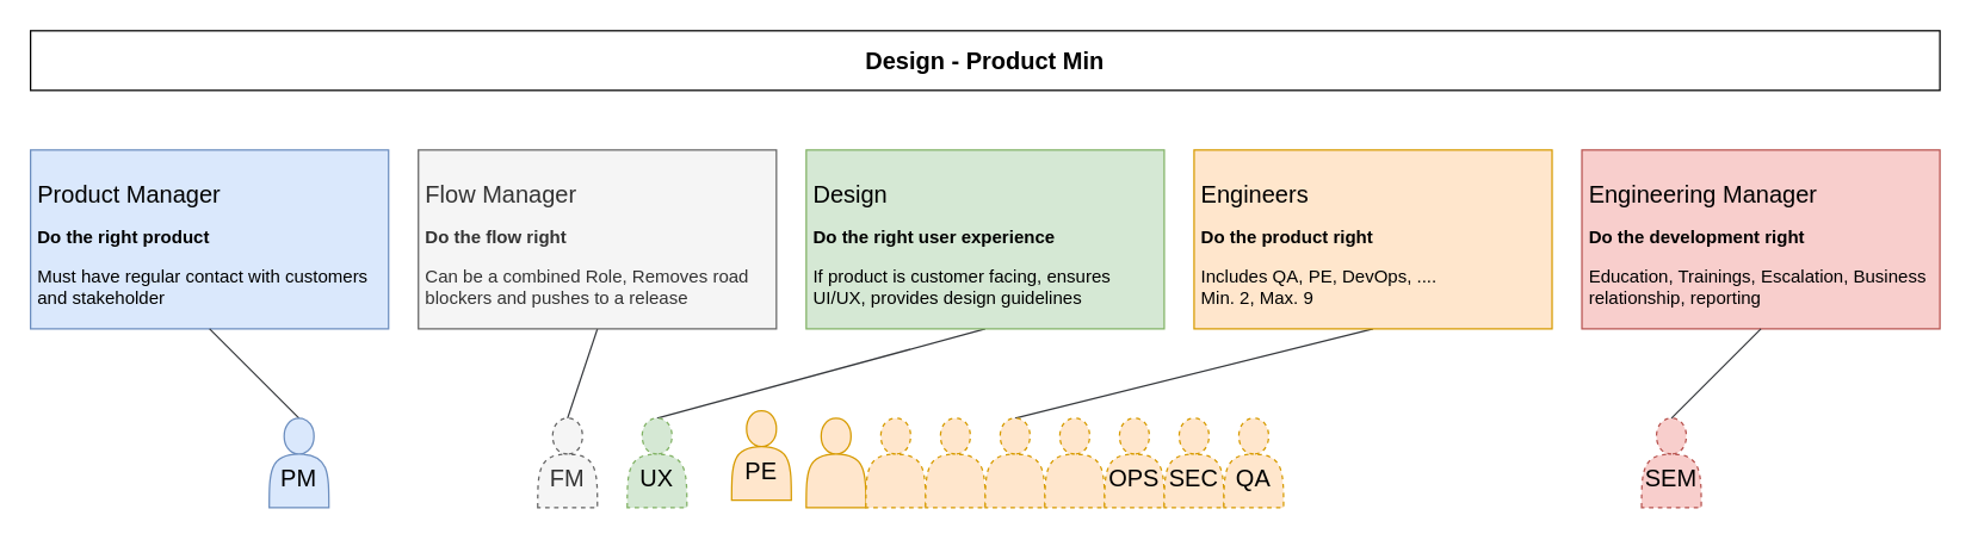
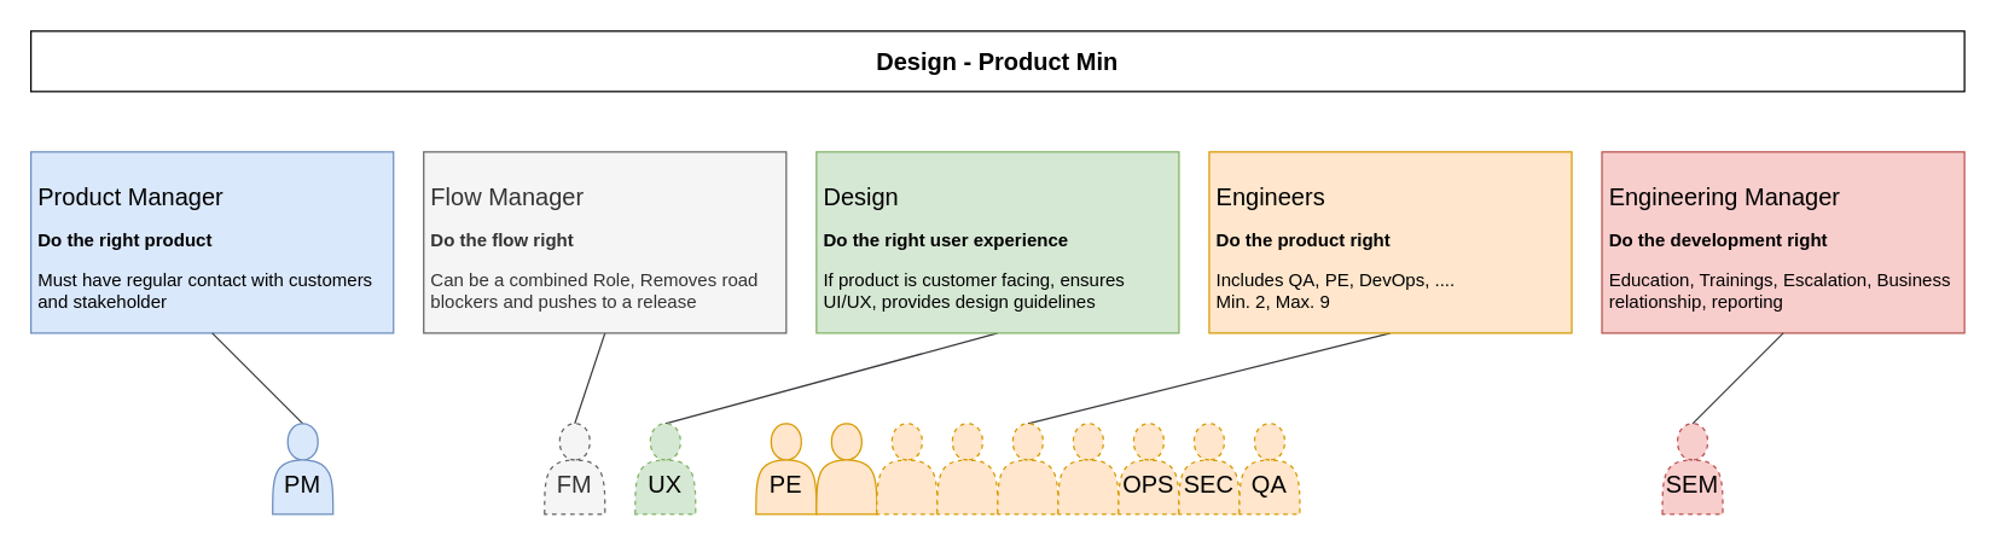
  <mxCell id="0" />
  <mxCell id="1" parent="0" />
  <mxCell id="2" value="&lt;h1 style=&quot;font-size: 16px;&quot;&gt;&lt;font style=&quot;font-size: 16px; font-weight: normal;&quot;&gt;Product Manager&lt;/font&gt;&lt;/h1&gt;&lt;p style=&quot;&quot;&gt;&lt;span style=&quot;&quot;&gt;&lt;font style=&quot;font-size: 12px;&quot;&gt;&lt;b&gt;Do the right product&lt;/b&gt;&lt;/font&gt;&lt;/span&gt;&lt;/p&gt;&lt;p style=&quot;&quot;&gt;&lt;span style=&quot;&quot;&gt;&lt;font style=&quot;font-size: 12px;&quot;&gt;Must have regular contact with customers and stakeholder&lt;/font&gt;&lt;/span&gt;&lt;/p&gt;" style="text;html=1;strokeColor=#6c8ebf;fillColor=#dae8fc;spacing=5;spacingTop=0;whiteSpace=wrap;overflow=hidden;rounded=0;strokeWidth=1;sketch=0;fontSize=12;verticalAlign=top;fontStyle=0" parent="1" vertex="1"><mxGeometry y="100" width="240" height="120" as="geometry" x="20" /></mxCell>
  <mxCell id="3" value="" style="endArrow=none;html=1;rounded=0;sketch=0;strokeColor=#36393D;strokeWidth=1;entryX=0.5;entryY=1;entryDx=0;entryDy=0;exitX=0.5;exitY=0;exitDx=0;exitDy=0;" parent="1" source="11" target="2" edge="1"><mxGeometry width="50" height="50" relative="1" as="geometry"><mxPoint x="200" y="300" as="sourcePoint" /><mxPoint x="240" y="240" as="targetPoint" /></mxGeometry></mxCell>
  <mxCell id="4" value="" style="endArrow=none;html=1;rounded=0;sketch=0;strokeColor=#36393D;strokeWidth=1;exitX=0.5;exitY=0;exitDx=0;exitDy=0;entryX=0.5;entryY=1;entryDx=0;entryDy=0;" parent="1" source="12" target="7" edge="1"><mxGeometry width="50" height="50" relative="1" as="geometry"><mxPoint x="260" y="300" as="sourcePoint" /><mxPoint x="400" y="230" as="targetPoint" /></mxGeometry></mxCell>
  <mxCell id="5" value="" style="endArrow=none;html=1;rounded=0;sketch=0;strokeColor=#36393D;strokeWidth=1;exitX=0.5;exitY=0;exitDx=0;exitDy=0;entryX=0.5;entryY=1;entryDx=0;entryDy=0;" parent="1" source="13" target="8" edge="1"><mxGeometry width="50" height="50" relative="1" as="geometry"><mxPoint x="320" y="300" as="sourcePoint" /><mxPoint x="660" y="250" as="targetPoint" /></mxGeometry></mxCell>
  <mxCell id="6" value="" style="endArrow=none;html=1;rounded=0;sketch=0;strokeColor=#36393D;strokeWidth=1;exitX=0.5;exitY=0;exitDx=0;exitDy=0;entryX=0.5;entryY=1;entryDx=0;entryDy=0;" parent="1" source="18" target="9" edge="1"><mxGeometry width="50" height="50" relative="1" as="geometry"><mxPoint x="650" y="300" as="sourcePoint" /><mxPoint x="920" y="260" as="targetPoint" /></mxGeometry></mxCell>
  <mxCell id="7" value="&lt;h1 style=&quot;font-size: 16px;&quot;&gt;&lt;span style=&quot;font-weight: 400;&quot;&gt;Flow Manager&lt;/span&gt;&lt;/h1&gt;&lt;p style=&quot;&quot;&gt;&lt;span style=&quot;&quot;&gt;&lt;font style=&quot;font-size: 12px;&quot;&gt;&lt;b&gt;Do the flow right&lt;/b&gt;&lt;/font&gt;&lt;/span&gt;&lt;/p&gt;&lt;p style=&quot;&quot;&gt;Can be a combined Role, Removes road blockers and pushes to a release&lt;/p&gt;" style="text;html=1;strokeColor=#666666;fillColor=#f5f5f5;spacing=5;spacingTop=0;whiteSpace=wrap;overflow=hidden;rounded=0;strokeWidth=1;sketch=0;fontSize=12;verticalAlign=top;fontStyle=0;fontColor=#333333;" parent="1" vertex="1"><mxGeometry x="280" y="100" width="240" height="120" as="geometry" /></mxCell>
  <mxCell id="8" value="&lt;h1 style=&quot;font-size: 16px;&quot;&gt;&lt;span style=&quot;font-weight: normal;&quot;&gt;Design&lt;/span&gt;&lt;/h1&gt;&lt;p style=&quot;&quot;&gt;&lt;span style=&quot;&quot;&gt;&lt;font style=&quot;font-size: 12px;&quot;&gt;&lt;b&gt;Do the right user experience&lt;br&gt;&lt;/b&gt;&lt;/font&gt;&lt;/span&gt;&lt;/p&gt;&lt;p style=&quot;&quot;&gt;If product is customer facing, ensures UI/UX, provides design guidelines&lt;/p&gt;" style="text;html=1;strokeColor=#82b366;fillColor=#d5e8d4;spacing=5;spacingTop=0;whiteSpace=wrap;overflow=hidden;rounded=0;strokeWidth=1;sketch=0;fontSize=12;verticalAlign=top;fontStyle=0" parent="1" vertex="1"><mxGeometry x="540" y="100" width="240" height="120" as="geometry" /></mxCell>
  <mxCell id="9" value="&lt;h1 style=&quot;font-size: 16px;&quot;&gt;&lt;span style=&quot;font-weight: normal;&quot;&gt;Engineers&lt;/span&gt;&lt;/h1&gt;&lt;p style=&quot;&quot;&gt;&lt;span style=&quot;&quot;&gt;&lt;font style=&quot;font-size: 12px;&quot;&gt;&lt;b&gt;Do the product right&lt;/b&gt;&lt;/font&gt;&lt;/span&gt;&lt;/p&gt;&lt;p style=&quot;&quot;&gt;&lt;span style=&quot;&quot;&gt;&lt;font style=&quot;font-size: 12px;&quot;&gt;Includes QA, PE, DevOps, ....&lt;br&gt;Min. 2, Max. 9&lt;br&gt;&lt;/font&gt;&lt;/span&gt;&lt;/p&gt;" style="text;html=1;strokeColor=#d79b00;fillColor=#ffe6cc;spacing=5;spacingTop=0;whiteSpace=wrap;overflow=hidden;rounded=0;strokeWidth=1;sketch=0;fontSize=12;verticalAlign=top;fontStyle=0" parent="1" vertex="1"><mxGeometry x="800" y="100" width="240" height="120" as="geometry" /></mxCell>
  <mxCell id="10" value="Design - Product Min" style="rounded=0;whiteSpace=wrap;html=1;strokeWidth=1;fontSize=16;fontStyle=1" parent="1" vertex="1"><mxGeometry width="1280" height="40" as="geometry" x="20" y="20" /></mxCell>
  <mxCell id="11" value="&lt;br&gt;PM" style="shape=actor;whiteSpace=wrap;html=1;strokeColor=#6c8ebf;strokeWidth=1;fontSize=16;fillColor=#dae8fc;" parent="1" vertex="1"><mxGeometry x="180" y="280" width="40" height="60" as="geometry" /></mxCell>
  <mxCell id="12" value="&lt;br&gt;FM" style="shape=actor;whiteSpace=wrap;html=1;strokeColor=#666666;strokeWidth=1;fontSize=16;fillColor=#f5f5f5;dashed=1;fontColor=#333333;" parent="1" vertex="1"><mxGeometry x="360" y="280" width="40" height="60" as="geometry" /></mxCell>
  <mxCell id="13" value="&lt;br&gt;UX" style="shape=actor;whiteSpace=wrap;html=1;strokeColor=#82b366;strokeWidth=1;fontSize=16;fillColor=#d5e8d4;dashed=1;" parent="1" vertex="1"><mxGeometry x="420" y="280" width="40" height="60" as="geometry" /></mxCell>
- <mxCell id="14" value="&lt;br&gt;PE" style="shape=actor;whiteSpace=wrap;html=1;strokeColor=#d79b00;strokeWidth=1;fontSize=16;fillColor=#ffe6cc;" parent="1" vertex="1"><mxGeometry x="490" y="275" width="40" height="60" as="geometry" /></mxCell>
+ <mxCell id="14" value="&lt;br&gt;PE" style="shape=actor;whiteSpace=wrap;html=1;strokeColor=#d79b00;strokeWidth=1;fontSize=16;fillColor=#ffe6cc;" parent="1" vertex="1"><mxGeometry x="500" y="280" width="40" height="60" as="geometry" /></mxCell>
  <mxCell id="15" value="" style="shape=actor;whiteSpace=wrap;html=1;strokeColor=#d79b00;strokeWidth=1;fontSize=16;fillColor=#ffe6cc;" parent="1" vertex="1"><mxGeometry x="540" y="280" width="40" height="60" as="geometry" /></mxCell>
  <mxCell id="16" value="" style="shape=actor;whiteSpace=wrap;html=1;strokeColor=#d79b00;strokeWidth=1;fontSize=16;fillColor=#ffe6cc;dashed=1;" parent="1" vertex="1"><mxGeometry x="580" y="280" width="40" height="60" as="geometry" /></mxCell>
  <mxCell id="17" value="" style="shape=actor;whiteSpace=wrap;html=1;strokeColor=#d79b00;strokeWidth=1;fontSize=16;fillColor=#ffe6cc;dashed=1;" parent="1" vertex="1"><mxGeometry x="620" y="280" width="40" height="60" as="geometry" /></mxCell>
  <mxCell id="18" value="" style="shape=actor;whiteSpace=wrap;html=1;strokeColor=#d79b00;strokeWidth=1;fontSize=16;fillColor=#ffe6cc;dashed=1;" parent="1" vertex="1"><mxGeometry x="660" y="280" width="40" height="60" as="geometry" /></mxCell>
  <mxCell id="19" value="" style="shape=actor;whiteSpace=wrap;html=1;strokeColor=#d79b00;strokeWidth=1;fontSize=16;fillColor=#ffe6cc;dashed=1;" parent="1" vertex="1"><mxGeometry x="700" y="280" width="40" height="60" as="geometry" /></mxCell>
  <mxCell id="20" value="&lt;br&gt;OPS" style="shape=actor;whiteSpace=wrap;html=1;strokeColor=#d79b00;strokeWidth=1;fontSize=16;fillColor=#ffe6cc;dashed=1;" parent="1" vertex="1"><mxGeometry x="740" y="280" width="40" height="60" as="geometry" /></mxCell>
  <mxCell id="21" value="&lt;br&gt;SEC" style="shape=actor;whiteSpace=wrap;html=1;strokeColor=#d79b00;strokeWidth=1;fontSize=16;fillColor=#ffe6cc;dashed=1;" parent="1" vertex="1"><mxGeometry x="780" y="280" width="40" height="60" as="geometry" /></mxCell>
  <mxCell id="22" value="&lt;br&gt;QA" style="shape=actor;whiteSpace=wrap;html=1;strokeColor=#d79b00;strokeWidth=1;fontSize=16;fillColor=#ffe6cc;dashed=1;" parent="1" vertex="1"><mxGeometry x="820" y="280" width="40" height="60" as="geometry" /></mxCell>
  <mxCell id="23" value="&lt;br&gt;SEM" style="shape=actor;whiteSpace=wrap;html=1;strokeColor=#b85450;strokeWidth=1;fontSize=16;fillColor=#f8cecc;dashed=1;" parent="1" vertex="1"><mxGeometry x="1100" y="280" width="40" height="60" as="geometry" /></mxCell>
  <mxCell id="24" value="&lt;h1 style=&quot;font-size: 16px;&quot;&gt;&lt;span style=&quot;font-weight: 400;&quot;&gt;Engineering Manager&lt;/span&gt;&lt;/h1&gt;&lt;p style=&quot;&quot;&gt;&lt;span style=&quot;&quot;&gt;&lt;font style=&quot;font-size: 12px;&quot;&gt;&lt;b&gt;Do the development right&lt;/b&gt;&lt;/font&gt;&lt;/span&gt;&lt;/p&gt;&lt;p style=&quot;&quot;&gt;Education, Trainings, Escalation, Business relationship, reporting&lt;/p&gt;" style="text;html=1;strokeColor=#b85450;fillColor=#f8cecc;spacing=5;spacingTop=0;whiteSpace=wrap;overflow=hidden;rounded=0;strokeWidth=1;sketch=0;fontSize=12;verticalAlign=top;fontStyle=0" parent="1" vertex="1"><mxGeometry x="1060" y="100" width="240" height="120" as="geometry" /></mxCell>
  <mxCell id="25" value="" style="endArrow=none;html=1;rounded=0;sketch=0;strokeColor=#36393d;strokeWidth=1;fontSize=16;entryX=0.5;entryY=1;entryDx=0;entryDy=0;exitX=0.5;exitY=0;exitDx=0;exitDy=0;fillColor=#ffcccc;" parent="1" source="23" target="24" edge="1"><mxGeometry width="50" height="50" relative="1" as="geometry"><mxPoint x="970" y="430" as="sourcePoint" /><mxPoint x="1020" y="380" as="targetPoint" /></mxGeometry></mxCell>
